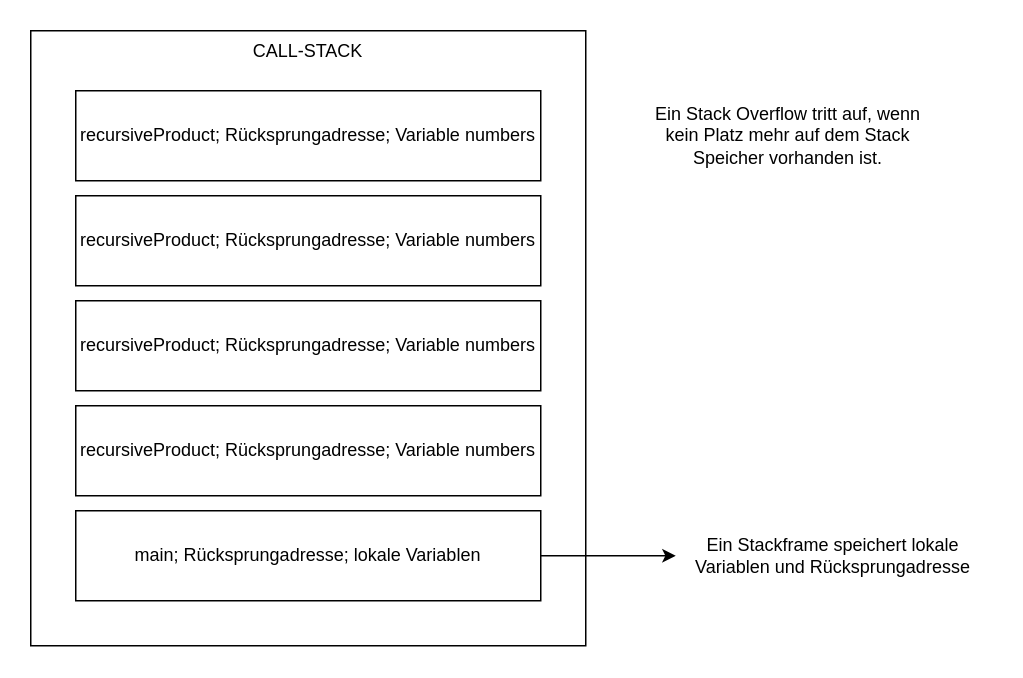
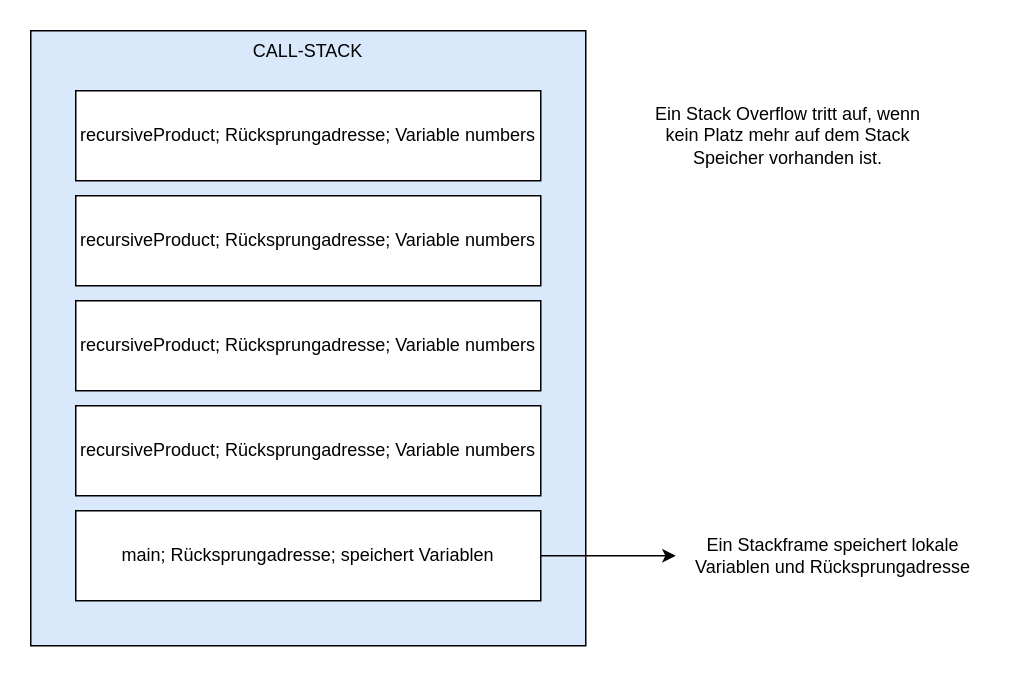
  <mxCell id="0" />
  <mxCell id="1" parent="0" />
- <mxCell id="2" value="CALL-STACK" style="rounded=0;whiteSpace=wrap;html=1;verticalAlign=top;" vertex="1" parent="1"><mxGeometry x="20" y="20" width="370" height="410" as="geometry" /></mxCell>
+ <mxCell id="2" value="CALL-STACK" style="rounded=0;whiteSpace=wrap;html=1;verticalAlign=top;fillColor=#dae8fc;" vertex="1" parent="1"><mxGeometry x="20" y="20" width="370" height="410" as="geometry" /></mxCell>
  <mxCell id="3" style="edgeStyle=orthogonalEdgeStyle;rounded=0;orthogonalLoop=1;jettySize=auto;html=1;" edge="1" parent="1" source="4" target="5"><mxGeometry relative="1" as="geometry" /></mxCell>
- <mxCell id="4" value="main; Rücksprungadresse; lokale Variablen" style="rounded=0;whiteSpace=wrap;html=1;" vertex="1" parent="1"><mxGeometry x="50" y="340" width="310" height="60" as="geometry" /></mxCell>
+ <mxCell id="4" value="main; Rücksprungadresse; speichert Variablen" style="rounded=0;whiteSpace=wrap;html=1;" vertex="1" parent="1"><mxGeometry x="50" y="340" width="310" height="60" as="geometry" /></mxCell>
  <mxCell id="5" value="Ein Stackframe speichert lokale Variablen und Rücksprungadresse" style="text;html=1;align=center;verticalAlign=middle;whiteSpace=wrap;rounded=0;" vertex="1" parent="1"><mxGeometry x="450" y="355" width="210" height="30" as="geometry" /></mxCell>
  <mxCell id="6" value="recursiveProduct; Rücksprungadresse; Variable numbers" style="rounded=0;whiteSpace=wrap;html=1;" vertex="1" parent="1"><mxGeometry x="50" y="270" width="310" height="60" as="geometry" /></mxCell>
  <mxCell id="7" value="recursiveProduct; Rücksprungadresse; Variable numbers" style="rounded=0;whiteSpace=wrap;html=1;" vertex="1" parent="1"><mxGeometry x="50" y="200" width="310" height="60" as="geometry" /></mxCell>
  <mxCell id="8" value="recursiveProduct; Rücksprungadresse; Variable numbers" style="rounded=0;whiteSpace=wrap;html=1;" vertex="1" parent="1"><mxGeometry x="50" y="130" width="310" height="60" as="geometry" /></mxCell>
  <mxCell id="9" value="recursiveProduct; Rücksprungadresse; Variable numbers" style="rounded=0;whiteSpace=wrap;html=1;" vertex="1" parent="1"><mxGeometry x="50" y="60" width="310" height="60" as="geometry" /></mxCell>
  <mxCell id="10" value="Ein Stack Overflow tritt auf, wenn&lt;div&gt;kein Platz mehr auf dem Stack Speicher vorhanden ist.&lt;/div&gt;" style="text;html=1;align=center;verticalAlign=middle;whiteSpace=wrap;rounded=0;" vertex="1" parent="1"><mxGeometry x="420" y="60" width="210" height="60" as="geometry" /></mxCell>
